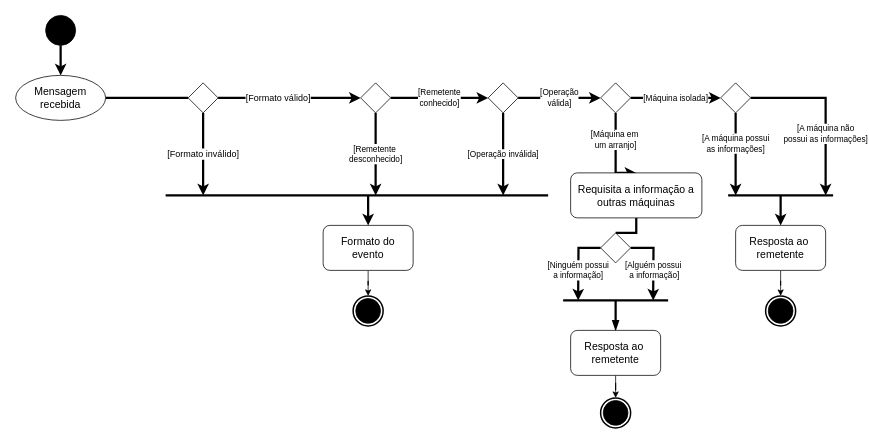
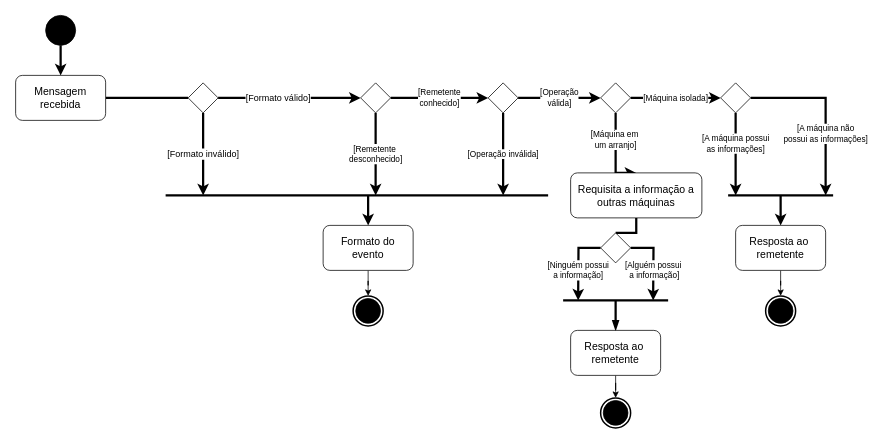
  <mxCell id="0" />
  <mxCell id="1" parent="0" />
  <mxCell id="2" style="edgeStyle=orthogonalEdgeStyle;rounded=0;orthogonalLoop=1;jettySize=auto;html=1;entryX=0.5;entryY=0;entryDx=0;entryDy=0;strokeWidth=3;" edge="1" parent="1" source="3" target="5"><mxGeometry relative="1" as="geometry" /></mxCell>
  <mxCell id="3" value="" style="ellipse;whiteSpace=wrap;html=1;aspect=fixed;strokeColor=#000000;fillColor=#000000;" vertex="1" parent="1"><mxGeometry x="60" y="20" width="40" height="40" as="geometry" /></mxCell>
  <mxCell id="4" style="edgeStyle=orthogonalEdgeStyle;rounded=0;orthogonalLoop=1;jettySize=auto;html=1;entryX=0;entryY=0.5;entryDx=0;entryDy=0;strokeWidth=3;endArrow=none;endFill=0;" edge="1" parent="1" source="5" target="8"><mxGeometry relative="1" as="geometry" /></mxCell>
- <mxCell id="5" value="Mensagem recebida" style="ellipse;whiteSpace=wrap;html=1;fontSize=14;" vertex="1" parent="1"><mxGeometry x="20" y="100" width="120" height="60" as="geometry" /></mxCell>
+ <mxCell id="5" value="Mensagem recebida" style="rounded=1;whiteSpace=wrap;html=1;fontSize=14;" vertex="1" parent="1"><mxGeometry x="20" y="100" width="120" height="60" as="geometry" /></mxCell>
  <mxCell id="6" value="[Formato inválido]" style="edgeStyle=orthogonalEdgeStyle;rounded=0;orthogonalLoop=1;jettySize=auto;html=1;entryX=0.5;entryY=0;entryDx=0;entryDy=0;strokeWidth=3;fontSize=12;exitX=0.5;exitY=1;exitDx=0;exitDy=0;" edge="1" parent="1" source="8"><mxGeometry relative="1" as="geometry"><mxPoint x="270" y="260" as="targetPoint" /></mxGeometry></mxCell>
  <mxCell id="7" value="[Formato válido]" style="edgeStyle=orthogonalEdgeStyle;rounded=0;orthogonalLoop=1;jettySize=auto;html=1;entryX=0;entryY=0.5;entryDx=0;entryDy=0;fontSize=12;strokeWidth=3;exitX=1;exitY=0.5;exitDx=0;exitDy=0;" edge="1" parent="1" source="8" target="11"><mxGeometry x="-0.158" relative="1" as="geometry"><mxPoint x="80" y="334" as="targetPoint" /><mxPoint as="offset" /></mxGeometry></mxCell>
  <mxCell id="8" value="" style="rhombus;whiteSpace=wrap;html=1;" vertex="1" parent="1"><mxGeometry x="250" y="110" width="40" height="40" as="geometry" /></mxCell>
  <mxCell id="9" value="[Remetente&amp;nbsp;&lt;br&gt;desconhecido]" style="edgeStyle=orthogonalEdgeStyle;rounded=0;orthogonalLoop=1;jettySize=auto;html=1;entryX=0.5;entryY=0;entryDx=0;entryDy=0;strokeWidth=3;exitX=0.5;exitY=1;exitDx=0;exitDy=0;" edge="1" parent="1" source="11"><mxGeometry relative="1" as="geometry"><mxPoint x="500" y="260" as="targetPoint" /></mxGeometry></mxCell>
  <mxCell id="10" value="[Remetente&lt;br&gt;conhecido]" style="edgeStyle=orthogonalEdgeStyle;rounded=0;orthogonalLoop=1;jettySize=auto;html=1;entryX=0;entryY=0.5;entryDx=0;entryDy=0;strokeWidth=3;exitX=1;exitY=0.5;exitDx=0;exitDy=0;" edge="1" parent="1" source="11" target="14"><mxGeometry relative="1" as="geometry"><mxPoint x="80" y="460" as="targetPoint" /></mxGeometry></mxCell>
  <mxCell id="11" value="" style="rhombus;whiteSpace=wrap;html=1;" vertex="1" parent="1"><mxGeometry x="480" y="110" width="40" height="40" as="geometry" /></mxCell>
  <mxCell id="12" value="[Operação inválida]" style="edgeStyle=orthogonalEdgeStyle;rounded=0;orthogonalLoop=1;jettySize=auto;html=1;exitX=0.5;exitY=1;exitDx=0;exitDy=0;strokeWidth=3;" edge="1" parent="1" source="14"><mxGeometry relative="1" as="geometry"><mxPoint x="670" y="260" as="targetPoint" /></mxGeometry></mxCell>
  <mxCell id="13" value="[Operação&lt;br&gt;válida]" style="edgeStyle=orthogonalEdgeStyle;rounded=0;orthogonalLoop=1;jettySize=auto;html=1;entryX=0;entryY=0.5;entryDx=0;entryDy=0;strokeWidth=3;exitX=1;exitY=0.5;exitDx=0;exitDy=0;" edge="1" parent="1" source="14" target="20"><mxGeometry relative="1" as="geometry"><Array as="points"><mxPoint x="750" y="130" /><mxPoint x="750" y="130" /></Array></mxGeometry></mxCell>
  <mxCell id="14" value="" style="rhombus;whiteSpace=wrap;html=1;" vertex="1" parent="1"><mxGeometry x="650" y="110" width="40" height="40" as="geometry" /></mxCell>
  <mxCell id="15" style="edgeStyle=orthogonalEdgeStyle;rounded=0;orthogonalLoop=1;jettySize=auto;html=1;endArrow=none;endFill=0;startArrow=classic;startFill=1;strokeWidth=3;" edge="1" parent="1" source="17"><mxGeometry relative="1" as="geometry"><mxPoint x="490" y="260" as="targetPoint" /></mxGeometry></mxCell>
  <mxCell id="16" style="edgeStyle=orthogonalEdgeStyle;rounded=0;orthogonalLoop=1;jettySize=auto;html=1;entryX=0.5;entryY=0;entryDx=0;entryDy=0;" edge="1" parent="1" source="17" target="38"><mxGeometry relative="1" as="geometry" /></mxCell>
  <mxCell id="17" value="Formato do&lt;br&gt;evento" style="rounded=1;whiteSpace=wrap;html=1;fontSize=14;" vertex="1" parent="1"><mxGeometry x="430" y="300" width="120" height="60" as="geometry" /></mxCell>
  <mxCell id="18" value="[Máquina isolada]" style="edgeStyle=orthogonalEdgeStyle;rounded=0;orthogonalLoop=1;jettySize=auto;html=1;entryX=0;entryY=0.5;entryDx=0;entryDy=0;strokeWidth=3;fontSize=11;exitX=1;exitY=0.5;exitDx=0;exitDy=0;" edge="1" parent="1" source="20" target="23"><mxGeometry relative="1" as="geometry"><mxPoint x="260" y="600" as="targetPoint" /></mxGeometry></mxCell>
  <mxCell id="19" value="[Máquina em&amp;nbsp;&lt;br&gt;um arranjo]" style="edgeStyle=orthogonalEdgeStyle;rounded=0;orthogonalLoop=1;jettySize=auto;html=1;strokeWidth=3;exitX=0.5;exitY=1;exitDx=0;exitDy=0;entryX=0.5;entryY=0;entryDx=0;entryDy=0;" edge="1" parent="1" source="20" target="30"><mxGeometry x="-0.5" relative="1" as="geometry"><mxPoint x="820" y="290" as="targetPoint" /><Array as="points"><mxPoint x="820" y="250" /><mxPoint x="820" y="250" /></Array><mxPoint y="-1" as="offset" /></mxGeometry></mxCell>
  <mxCell id="20" value="" style="rhombus;whiteSpace=wrap;html=1;" vertex="1" parent="1"><mxGeometry x="800" y="110" width="40" height="40" as="geometry" /></mxCell>
  <mxCell id="21" value="[A máquina possui&lt;br&gt;as informações]" style="edgeStyle=orthogonalEdgeStyle;rounded=0;orthogonalLoop=1;jettySize=auto;html=1;strokeWidth=3;exitX=0.5;exitY=1;exitDx=0;exitDy=0;" edge="1" parent="1" source="23"><mxGeometry x="-0.25" relative="1" as="geometry"><mxPoint x="940" y="250" as="sourcePoint" /><mxPoint x="980" y="260" as="targetPoint" /><Array as="points"><mxPoint x="980" y="240" /><mxPoint x="980" y="240" /></Array><mxPoint as="offset" /></mxGeometry></mxCell>
  <mxCell id="22" value="[A máquina não&lt;br&gt;possui as informações]" style="edgeStyle=orthogonalEdgeStyle;rounded=0;orthogonalLoop=1;jettySize=auto;html=1;strokeWidth=3;exitX=1;exitY=0.5;exitDx=0;exitDy=0;" edge="1" parent="1" source="23"><mxGeometry x="0.286" relative="1" as="geometry"><mxPoint x="1100" y="260" as="targetPoint" /><Array as="points"><mxPoint x="1100" y="130" /></Array><mxPoint as="offset" /></mxGeometry></mxCell>
  <mxCell id="23" value="" style="rhombus;whiteSpace=wrap;html=1;" vertex="1" parent="1"><mxGeometry x="960" y="110" width="40" height="40" as="geometry" /></mxCell>
  <mxCell id="24" style="edgeStyle=orthogonalEdgeStyle;rounded=0;orthogonalLoop=1;jettySize=auto;html=1;strokeWidth=3;endArrow=none;endFill=0;startArrow=classic;startFill=1;" edge="1" parent="1" source="26"><mxGeometry relative="1" as="geometry"><mxPoint x="1040" y="260" as="targetPoint" /></mxGeometry></mxCell>
  <mxCell id="25" style="edgeStyle=orthogonalEdgeStyle;rounded=0;orthogonalLoop=1;jettySize=auto;html=1;entryX=0.5;entryY=0;entryDx=0;entryDy=0;" edge="1" parent="1" source="26" target="42"><mxGeometry relative="1" as="geometry" /></mxCell>
  <mxCell id="26" value="Resposta ao&amp;nbsp;&lt;br&gt;remetente" style="rounded=1;whiteSpace=wrap;html=1;fontSize=14;" vertex="1" parent="1"><mxGeometry x="980" y="300" width="120" height="60" as="geometry" /></mxCell>
  <mxCell id="27" value="" style="endArrow=none;html=1;rounded=0;strokeWidth=3;" edge="1" parent="1"><mxGeometry width="50" height="50" relative="1" as="geometry"><mxPoint x="970" y="260" as="sourcePoint" /><mxPoint x="1110" y="260" as="targetPoint" /></mxGeometry></mxCell>
  <mxCell id="28" value="" style="endArrow=none;html=1;rounded=0;strokeWidth=3;" edge="1" parent="1"><mxGeometry width="50" height="50" relative="1" as="geometry"><mxPoint x="220" y="260" as="sourcePoint" /><mxPoint x="730" y="260" as="targetPoint" /></mxGeometry></mxCell>
  <mxCell id="29" style="edgeStyle=orthogonalEdgeStyle;rounded=0;orthogonalLoop=1;jettySize=auto;html=1;entryX=0.5;entryY=0;entryDx=0;entryDy=0;endArrow=none;endFill=0;strokeWidth=3;" edge="1" parent="1" source="30" target="33"><mxGeometry relative="1" as="geometry"><mxPoint x="820" y="390" as="targetPoint" /></mxGeometry></mxCell>
  <mxCell id="30" value="Requisita a informação a outras máquinas" style="rounded=1;whiteSpace=wrap;html=1;fontSize=14;" vertex="1" parent="1"><mxGeometry x="760" y="230" width="175" height="60" as="geometry" /></mxCell>
  <mxCell id="31" value="[Ninguém possui&lt;br&gt;a informação]" style="edgeStyle=orthogonalEdgeStyle;rounded=0;orthogonalLoop=1;jettySize=auto;html=1;strokeWidth=3;" edge="1" parent="1" source="33"><mxGeometry x="0.196" relative="1" as="geometry"><mxPoint x="770" y="400" as="targetPoint" /><mxPoint as="offset" /></mxGeometry></mxCell>
  <mxCell id="32" value="[Alguém possui&lt;br&gt;&amp;nbsp;a informação]" style="edgeStyle=orthogonalEdgeStyle;rounded=0;orthogonalLoop=1;jettySize=auto;html=1;strokeWidth=3;" edge="1" parent="1" source="33"><mxGeometry x="0.204" relative="1" as="geometry"><mxPoint x="870" y="400" as="targetPoint" /><mxPoint as="offset" /></mxGeometry></mxCell>
  <mxCell id="33" value="" style="rhombus;whiteSpace=wrap;html=1;" vertex="1" parent="1"><mxGeometry x="800" y="310" width="40" height="40" as="geometry" /></mxCell>
  <mxCell id="34" style="edgeStyle=orthogonalEdgeStyle;rounded=0;orthogonalLoop=1;jettySize=auto;html=1;strokeWidth=3;endArrow=none;endFill=0;startArrow=blockThin;startFill=1;" edge="1" parent="1" source="36"><mxGeometry relative="1" as="geometry"><mxPoint x="820" y="400" as="targetPoint" /></mxGeometry></mxCell>
  <mxCell id="35" style="edgeStyle=orthogonalEdgeStyle;rounded=0;orthogonalLoop=1;jettySize=auto;html=1;entryX=0.5;entryY=0;entryDx=0;entryDy=0;" edge="1" parent="1" source="36" target="40"><mxGeometry relative="1" as="geometry" /></mxCell>
  <mxCell id="36" value="Resposta ao&amp;nbsp;&lt;br&gt;remetente" style="rounded=1;whiteSpace=wrap;html=1;fontSize=14;" vertex="1" parent="1"><mxGeometry x="760" y="440" width="120" height="60" as="geometry" /></mxCell>
  <mxCell id="37" value="" style="endArrow=none;html=1;rounded=0;strokeWidth=3;" edge="1" parent="1"><mxGeometry width="50" height="50" relative="1" as="geometry"><mxPoint x="750" y="400" as="sourcePoint" /><mxPoint x="890" y="400" as="targetPoint" /></mxGeometry></mxCell>
  <mxCell id="38" value="" style="ellipse;whiteSpace=wrap;html=1;aspect=fixed;strokeColor=#000000;fillColor=#FFFFFF;strokeWidth=2;" vertex="1" parent="1"><mxGeometry x="470" y="394" width="40" height="40" as="geometry" /></mxCell>
  <mxCell id="39" value="" style="ellipse;whiteSpace=wrap;html=1;aspect=fixed;strokeColor=#000000;fillColor=#000000;" vertex="1" parent="1"><mxGeometry x="473.5" y="397.5" width="33" height="33" as="geometry" /></mxCell>
  <mxCell id="40" value="" style="ellipse;whiteSpace=wrap;html=1;aspect=fixed;strokeColor=#000000;fillColor=#FFFFFF;strokeWidth=2;" vertex="1" parent="1"><mxGeometry x="800" y="530" width="40" height="40" as="geometry" /></mxCell>
  <mxCell id="41" value="" style="ellipse;whiteSpace=wrap;html=1;aspect=fixed;strokeColor=#000000;fillColor=#000000;" vertex="1" parent="1"><mxGeometry x="803.5" y="533.5" width="33" height="33" as="geometry" /></mxCell>
  <mxCell id="42" value="" style="ellipse;whiteSpace=wrap;html=1;aspect=fixed;strokeColor=#000000;fillColor=#FFFFFF;strokeWidth=2;" vertex="1" parent="1"><mxGeometry x="1020" y="394" width="40" height="40" as="geometry" /></mxCell>
  <mxCell id="43" value="" style="ellipse;whiteSpace=wrap;html=1;aspect=fixed;strokeColor=#000000;fillColor=#000000;" vertex="1" parent="1"><mxGeometry x="1023.5" y="397.5" width="33" height="33" as="geometry" /></mxCell>
